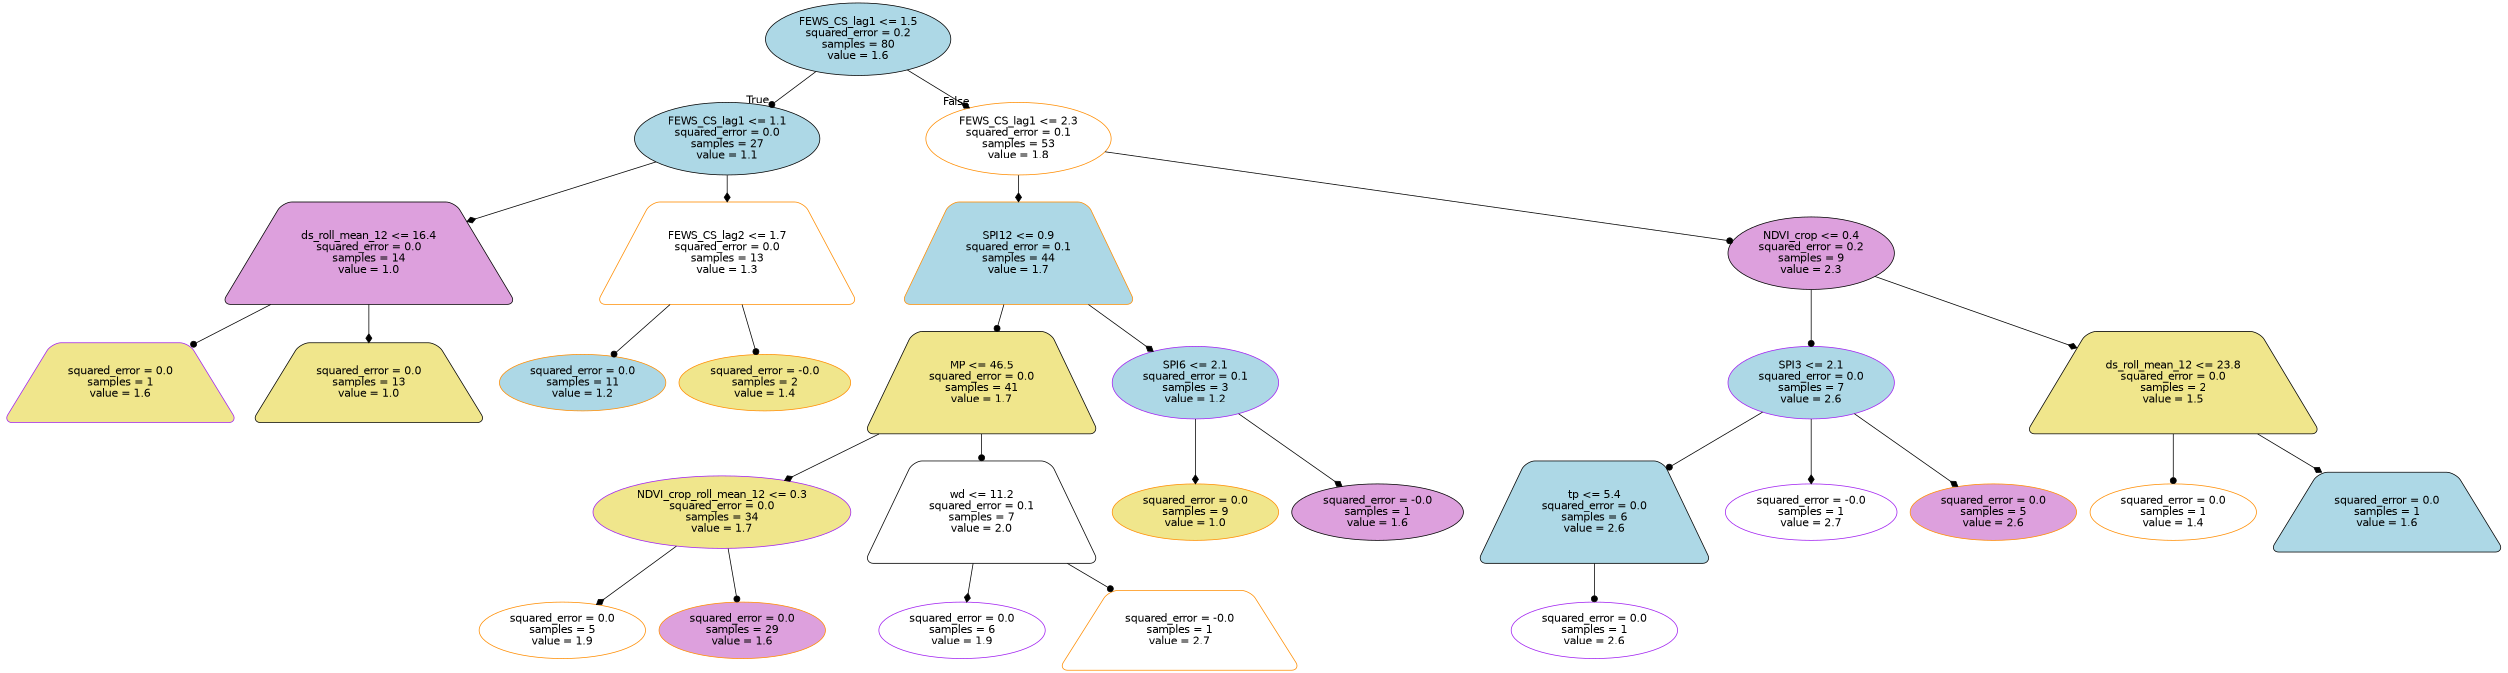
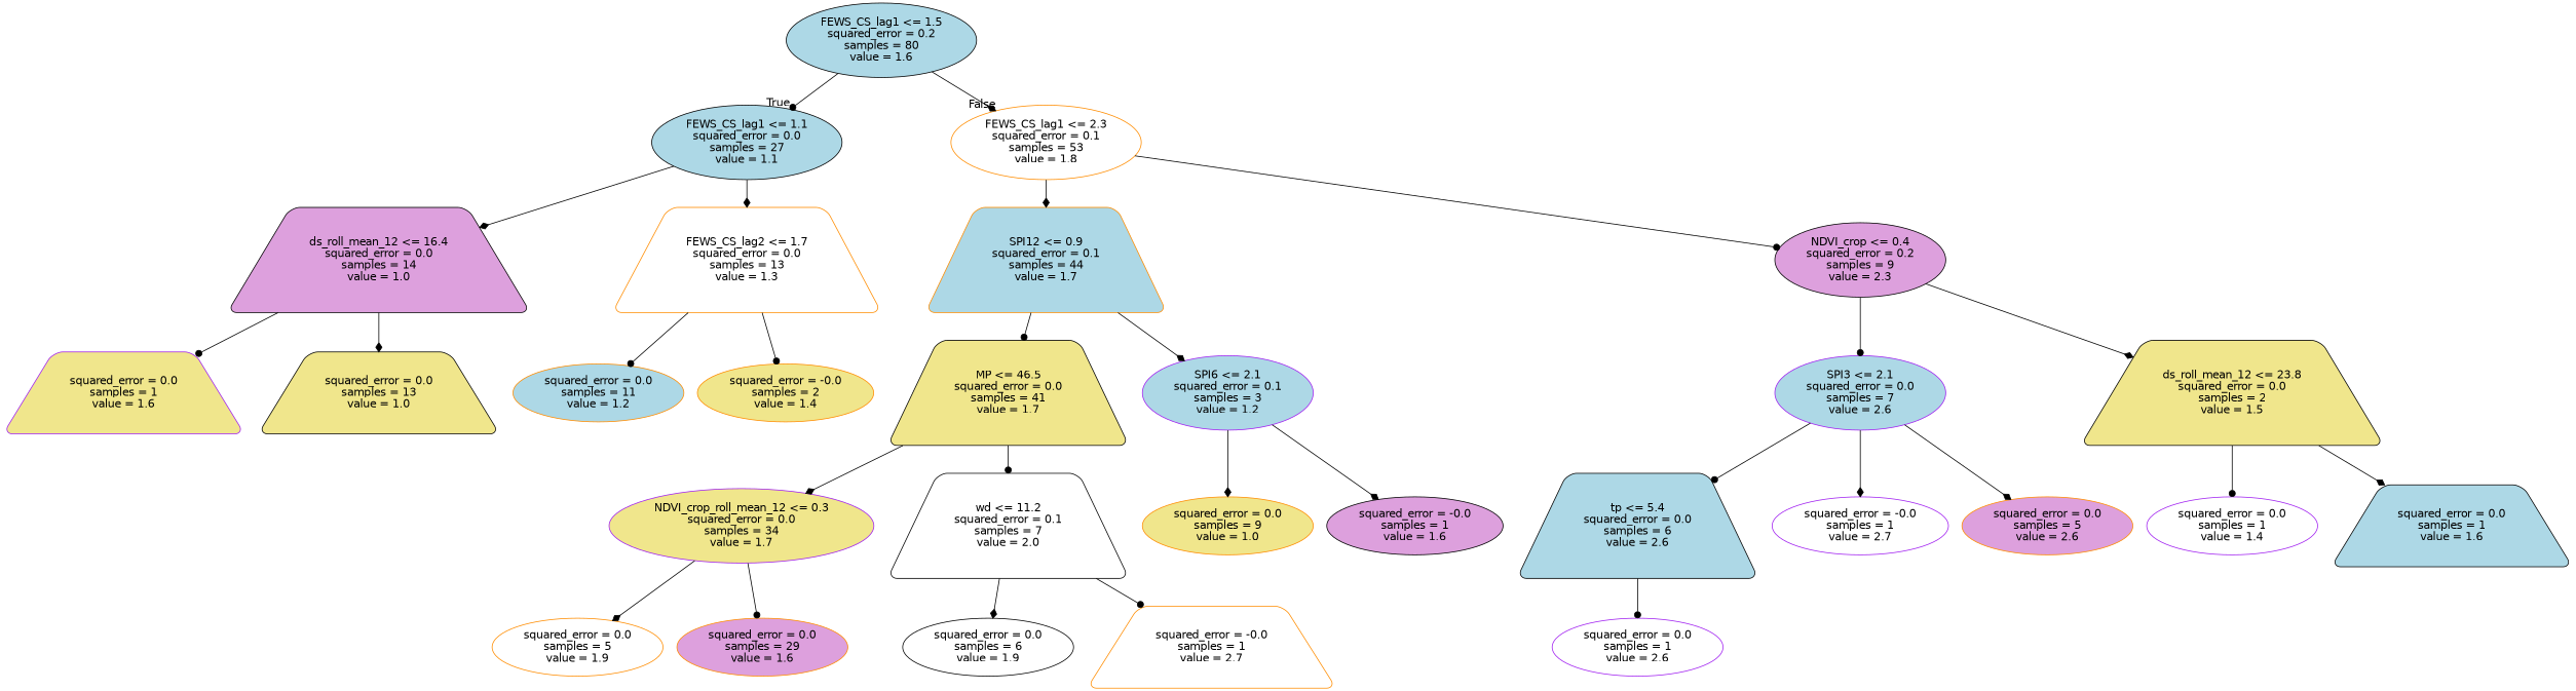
  digraph {
    node [color=black fillcolor=white fontname=helvetica shape=ellipse style="rounded,filled"]
    edge [arrowhead=diamond fontname=helvetica]
    n1 [fillcolor=lightblue label="FEWS_CS_lag1 <= 1.5\nsquared_error = 0.2\nsamples = 80\nvalue = 1.6"]
    n2 [fillcolor=lightblue label="FEWS_CS_lag1 <= 1.1\nsquared_error = 0.0\nsamples = 27\nvalue = 1.1"]
    n3 [color=darkorange label="FEWS_CS_lag1 <= 2.3\nsquared_error = 0.1\nsamples = 53\nvalue = 1.8"]
    n4 [fillcolor=plum label="ds_roll_mean_12 <= 16.4\nsquared_error = 0.0\nsamples = 14\nvalue = 1.0" shape=trapezium]
    n5 [color=darkorange label="FEWS_CS_lag2 <= 1.7\nsquared_error = 0.0\nsamples = 13\nvalue = 1.3" shape=trapezium]
    n6 [color=darkorange fillcolor=lightblue label="SPI12 <= 0.9\nsquared_error = 0.1\nsamples = 44\nvalue = 1.7" shape=trapezium]
    n7 [fillcolor=plum label="NDVI_crop <= 0.4\nsquared_error = 0.2\nsamples = 9\nvalue = 2.3"]
    n8 [color=purple fillcolor=khaki label="squared_error = 0.0\nsamples = 1\nvalue = 1.6" shape=trapezium]
    n9 [fillcolor=khaki label="squared_error = 0.0\nsamples = 13\nvalue = 1.0" shape=trapezium]
    n10 [color=darkorange fillcolor=lightblue label="squared_error = 0.0\nsamples = 11\nvalue = 1.2"]
    n11 [color=darkorange fillcolor=khaki label="squared_error = -0.0\nsamples = 2\nvalue = 1.4"]
    n12 [fillcolor=khaki label="MP <= 46.5\nsquared_error = 0.0\nsamples = 41\nvalue = 1.7" shape=trapezium]
    n13 [color=purple fillcolor=lightblue label="SPI6 <= 2.1\nsquared_error = 0.1\nsamples = 3\nvalue = 1.2"]
    n14 [color=purple fillcolor=lightblue label="SPI3 <= 2.1\nsquared_error = 0.0\nsamples = 7\nvalue = 2.6"]
    n15 [fillcolor=khaki label="ds_roll_mean_12 <= 23.8\nsquared_error = 0.0\nsamples = 2\nvalue = 1.5" shape=trapezium]
    n16 [color=purple fillcolor=khaki label="NDVI_crop_roll_mean_12 <= 0.3\nsquared_error = 0.0\nsamples = 34\nvalue = 1.7"]
    n17 [label="wd <= 11.2\nsquared_error = 0.1\nsamples = 7\nvalue = 2.0" shape=trapezium]
    n18 [color=darkorange fillcolor=khaki label="squared_error = 0.0\nsamples = 9\nvalue = 1.0"]
    n19 [fillcolor=plum label="squared_error = -0.0\nsamples = 1\nvalue = 1.6"]
    n20 [color=darkorange label="squared_error = 0.0\nsamples = 5\nvalue = 1.9"]
    n21 [color=darkorange fillcolor=plum label="squared_error = 0.0\nsamples = 29\nvalue = 1.6"]
-   n22 [color=purple label="squared_error = 0.0\nsamples = 6\nvalue = 1.9"]
+   n22 [label="squared_error = 0.0\nsamples = 6\nvalue = 1.9"]
    n23 [color=darkorange label="squared_error = -0.0\nsamples = 1\nvalue = 2.7" shape=trapezium]
    n24 [fillcolor=lightblue label="tp <= 5.4\nsquared_error = 0.0\nsamples = 6\nvalue = 2.6" shape=trapezium]
    n25 [color=purple label="squared_error = -0.0\nsamples = 1\nvalue = 2.7"]
    n26 [color=darkorange fillcolor=plum label="squared_error = 0.0\nsamples = 5\nvalue = 2.6"]
-   n27 [color=darkorange label="squared_error = 0.0\nsamples = 1\nvalue = 1.4"]
+   n27 [color=purple label="squared_error = 0.0\nsamples = 1\nvalue = 1.4"]
    n28 [fillcolor=lightblue label="squared_error = 0.0\nsamples = 1\nvalue = 1.6" shape=trapezium]
    n29 [color=purple label="squared_error = 0.0\nsamples = 1\nvalue = 2.6"]
    n1 -> n2 [arrowhead=dot headlabel=True labelangle=45 labeldistance=2.5]
    n1 -> n3 [headlabel=False labelangle=-45 labeldistance=2.5]
    n2 -> n4
    n2 -> n5
    n3 -> n6
    n3 -> n7 [arrowhead=dot]
    n4 -> n8 [arrowhead=dot]
    n4 -> n9
    n5 -> n10 [arrowhead=dot]
    n5 -> n11 [arrowhead=dot]
    n6 -> n12 [arrowhead=dot]
    n6 -> n13
    n7 -> n14 [arrowhead=dot]
    n7 -> n15
    n12 -> n16
    n12 -> n17 [arrowhead=dot]
    n13 -> n18
    n13 -> n19
    n14 -> n24 [arrowhead=dot]
    n14 -> n25
    n14 -> n26
    n15 -> n27 [arrowhead=dot]
    n15 -> n28
    n16 -> n20
    n16 -> n21 [arrowhead=dot]
    n17 -> n22
    n17 -> n23 [arrowhead=dot]
    n24 -> n29 [arrowhead=dot]
  }
